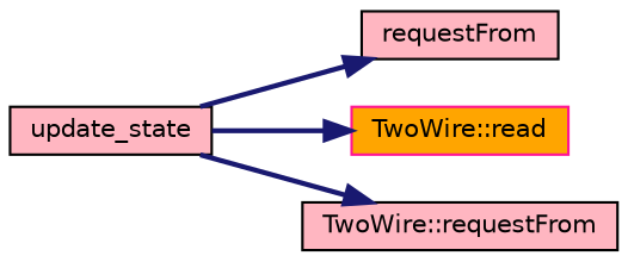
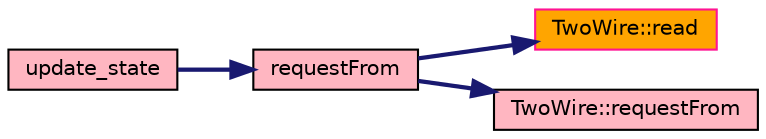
  digraph {
    rankdir=LR
    node [color=black fillcolor=lightpink fontname=Helvetica fontsize=10 shape=record style=filled]
    edge [color=midnightblue fontname=Helvetica fontsize=10 labelfontname=Helvetica labelfontsize=10 style=bold]
    n1 [fontcolor=black height=0.2 label=update_state width=0.4]
    n2 [height=0.2 label=requestFrom width=0.4]
    n3 [color=deeppink fillcolor=orange height=0.2 label="TwoWire::read" width=0.4]
    n4 [height=0.2 label="TwoWire::requestFrom" width=0.4]
    n1 -> n2
-   n1 -> n3
-   n1 -> n4
+   n2 -> n3
+   n2 -> n4
  }
